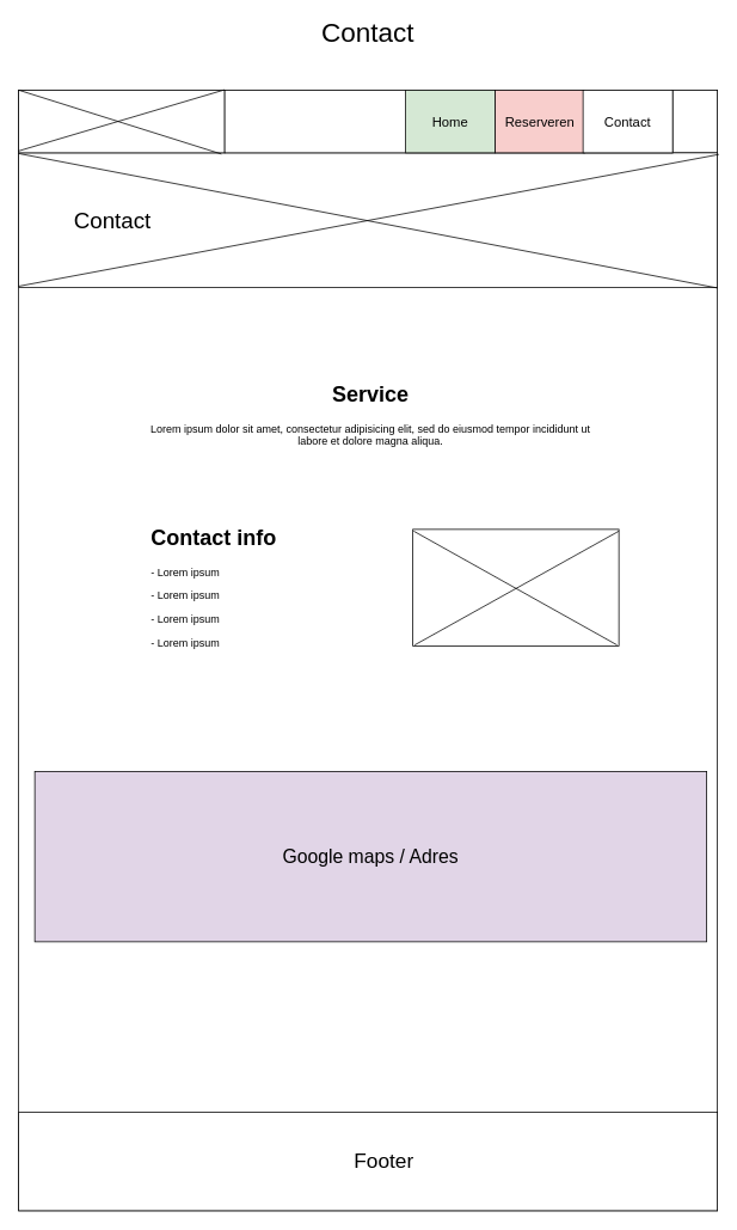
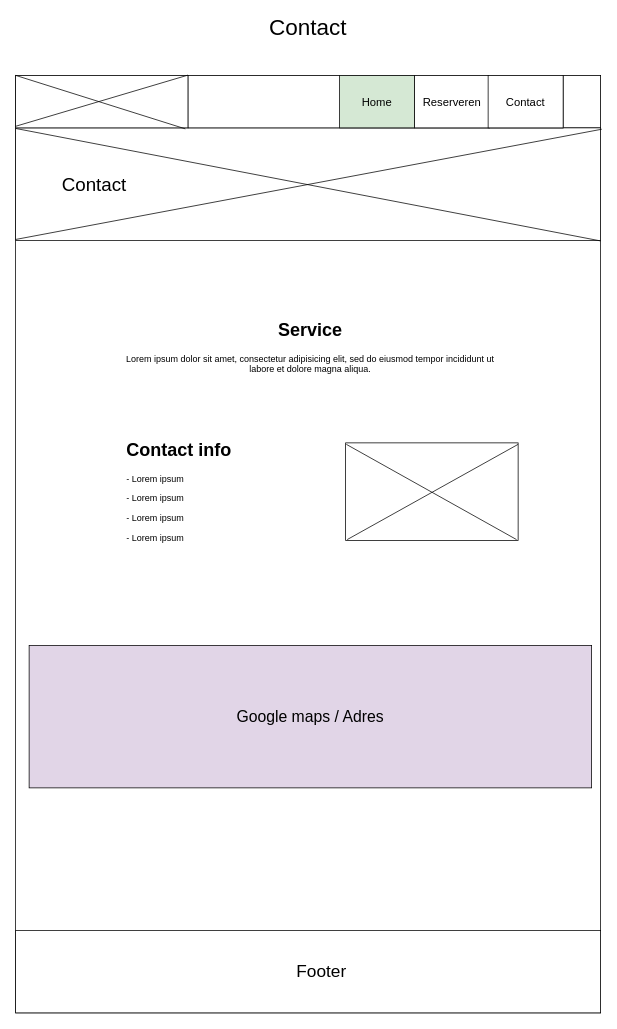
  <mxCell id="0" />
  <mxCell id="1" parent="0" />
  <mxCell id="2" value="" style="rounded=0;whiteSpace=wrap;html=1;" parent="1" vertex="1"><mxGeometry x="20" y="100" width="780" height="1250" as="geometry" /></mxCell>
  <mxCell id="3" value="&lt;font style=&quot;font-size: 30px&quot;&gt;Contact&lt;/font&gt;" style="text;html=1;strokeColor=none;fillColor=none;align=center;verticalAlign=middle;whiteSpace=wrap;rounded=0;" parent="1" vertex="1"><mxGeometry x="200" y="20" width="420" height="30" as="geometry" /></mxCell>
  <mxCell id="4" value="" style="rounded=0;whiteSpace=wrap;html=1;" parent="1" vertex="1"><mxGeometry x="20" y="100" width="780" height="70" as="geometry" /></mxCell>
  <mxCell id="5" value="" style="rounded=0;whiteSpace=wrap;html=1;" parent="1" vertex="1"><mxGeometry x="20" y="170" width="780" height="150" as="geometry" /></mxCell>
  <mxCell id="6" value="" style="text;html=1;strokeColor=#000000;fillColor=#ffffff;align=center;verticalAlign=middle;whiteSpace=wrap;rounded=0;fontFamily=Helvetica;fontSize=12;fontColor=#000000;" parent="1" vertex="1"><mxGeometry x="20" y="1240" width="780" height="110" as="geometry" /></mxCell>
  <mxCell id="7" value="" style="text;html=1;strokeColor=#000000;fillColor=#ffffff;align=center;verticalAlign=middle;whiteSpace=wrap;rounded=0;fontFamily=Helvetica;fontSize=12;fontColor=#000000;" parent="1" vertex="1"><mxGeometry x="20" y="100" width="230" height="70" as="geometry" /></mxCell>
  <mxCell id="8" value="" style="endArrow=none;html=1;entryX=0.999;entryY=-0.005;entryDx=0;entryDy=0;entryPerimeter=0;exitX=-0.001;exitY=0.971;exitDx=0;exitDy=0;exitPerimeter=0;" parent="1" source="7" target="7" edge="1"><mxGeometry width="50" height="50" relative="1" as="geometry"><mxPoint x="40" y="170" as="sourcePoint" /><mxPoint x="90" y="120" as="targetPoint" /></mxGeometry></mxCell>
  <mxCell id="9" value="" style="endArrow=none;html=1;entryX=0.984;entryY=1.019;entryDx=0;entryDy=0;entryPerimeter=0;exitX=0;exitY=0;exitDx=0;exitDy=0;exitPerimeter=0;" parent="1" source="7" target="7" edge="1"><mxGeometry width="50" height="50" relative="1" as="geometry"><mxPoint x="60" y="160" as="sourcePoint" /><mxPoint x="110" y="110" as="targetPoint" /></mxGeometry></mxCell>
  <mxCell id="10" value="" style="rounded=0;whiteSpace=wrap;html=1;" parent="1" vertex="1"><mxGeometry x="250" y="100" width="500" height="70" as="geometry" /></mxCell>
  <mxCell id="11" value="&lt;font style=&quot;font-size: 15px&quot;&gt;Home&lt;/font&gt;" style="rounded=0;whiteSpace=wrap;html=1;fillColor=#d5e8d4;" parent="1" vertex="1"><mxGeometry x="452" y="100" width="100" height="70" as="geometry" /></mxCell>
- <mxCell id="12" value="&lt;font style=&quot;font-size: 15px&quot;&gt;Reserveren&lt;/font&gt;" style="rounded=0;whiteSpace=wrap;html=1;fillColor=#f8cecc;" parent="1" vertex="1"><mxGeometry x="552" y="100" width="100" height="70" as="geometry" /></mxCell>
+ <mxCell id="12" value="&lt;font style=&quot;font-size: 15px&quot;&gt;Reserveren&lt;/font&gt;" style="rounded=0;whiteSpace=wrap;html=1;" parent="1" vertex="1"><mxGeometry x="552" y="100" width="100" height="70" as="geometry" /></mxCell>
  <mxCell id="13" value="&lt;font style=&quot;font-size: 15px&quot;&gt;Contact&lt;/font&gt;" style="rounded=0;whiteSpace=wrap;html=1;" parent="1" vertex="1"><mxGeometry x="650" y="100" width="100" height="70" as="geometry" /></mxCell>
  <mxCell id="14" value="&lt;font style=&quot;font-size: 23px&quot;&gt;Footer&lt;/font&gt;" style="text;html=1;strokeColor=none;fillColor=none;align=center;verticalAlign=middle;whiteSpace=wrap;rounded=0;" parent="1" vertex="1"><mxGeometry x="358" y="1285" width="140" height="20" as="geometry" /></mxCell>
  <mxCell id="15" value="" style="endArrow=none;html=1;exitX=0;exitY=0.992;exitDx=0;exitDy=0;exitPerimeter=0;entryX=1.002;entryY=0.012;entryDx=0;entryDy=0;entryPerimeter=0;" parent="1" source="5" target="5" edge="1"><mxGeometry width="50" height="50" relative="1" as="geometry"><mxPoint x="280" y="380" as="sourcePoint" /><mxPoint x="330" y="330" as="targetPoint" /></mxGeometry></mxCell>
  <mxCell id="16" value="" style="endArrow=none;html=1;exitX=1;exitY=1.005;exitDx=0;exitDy=0;exitPerimeter=0;entryX=0;entryY=0.005;entryDx=0;entryDy=0;entryPerimeter=0;" parent="1" source="5" target="5" edge="1"><mxGeometry width="50" height="50" relative="1" as="geometry"><mxPoint x="30" y="437.92" as="sourcePoint" /><mxPoint x="811.56" y="183.12" as="targetPoint" /></mxGeometry></mxCell>
  <mxCell id="17" value="&lt;font style=&quot;font-size: 25px&quot;&gt;Contact&lt;/font&gt;" style="text;html=1;strokeColor=none;fillColor=none;align=center;verticalAlign=middle;whiteSpace=wrap;rounded=0;" vertex="1" parent="1"><mxGeometry x="60" y="225" width="130" height="40" as="geometry" /></mxCell>
  <mxCell id="18" value="&lt;h1&gt;Service&lt;/h1&gt;&lt;p&gt;Lorem ipsum dolor sit amet, consectetur adipisicing elit, sed do eiusmod tempor incididunt ut labore et dolore magna aliqua.&lt;/p&gt;" style="text;html=1;strokeColor=none;fillColor=none;spacing=5;spacingTop=-20;whiteSpace=wrap;overflow=hidden;rounded=0;align=center;" vertex="1" parent="1"><mxGeometry x="163" y="420" width="500" height="120" as="geometry" /></mxCell>
  <mxCell id="19" value="&lt;h1&gt;Contact info&lt;/h1&gt;&lt;p&gt;- Lorem ipsum&lt;/p&gt;&lt;p&gt;- Lorem ipsum&lt;br&gt;&lt;/p&gt;&lt;p&gt;- Lorem ipsum&lt;br&gt;&lt;/p&gt;&lt;p&gt;- Lorem ipsum&lt;br&gt;&lt;/p&gt;" style="text;html=1;strokeColor=none;fillColor=none;spacing=5;spacingTop=-20;whiteSpace=wrap;overflow=hidden;rounded=0;" vertex="1" parent="1"><mxGeometry x="163" y="580" width="190" height="210" as="geometry" /></mxCell>
  <mxCell id="20" value="" style="rounded=0;whiteSpace=wrap;html=1;" vertex="1" parent="1"><mxGeometry x="460" y="590" width="230" height="130" as="geometry" /></mxCell>
  <mxCell id="21" value="" style="endArrow=none;html=1;exitX=0.009;exitY=0.992;exitDx=0;exitDy=0;exitPerimeter=0;entryX=1;entryY=0.015;entryDx=0;entryDy=0;entryPerimeter=0;" edge="1" parent="1" source="20" target="20"><mxGeometry width="50" height="50" relative="1" as="geometry"><mxPoint x="510" y="690" as="sourcePoint" /><mxPoint x="560" y="640" as="targetPoint" /></mxGeometry></mxCell>
  <mxCell id="22" value="" style="endArrow=none;html=1;entryX=0.991;entryY=0.992;entryDx=0;entryDy=0;entryPerimeter=0;exitX=0.004;exitY=0.015;exitDx=0;exitDy=0;exitPerimeter=0;" edge="1" parent="1" source="20" target="20"><mxGeometry width="50" height="50" relative="1" as="geometry"><mxPoint x="480" y="660" as="sourcePoint" /><mxPoint x="530" y="610" as="targetPoint" /></mxGeometry></mxCell>
  <mxCell id="23" value="&lt;font style=&quot;font-size: 21px&quot;&gt;Google maps / Adres&lt;/font&gt;" style="rounded=0;whiteSpace=wrap;html=1;fillColor=#e1d5e7;" vertex="1" parent="1"><mxGeometry x="38" y="860" width="750" height="190" as="geometry" /></mxCell>
